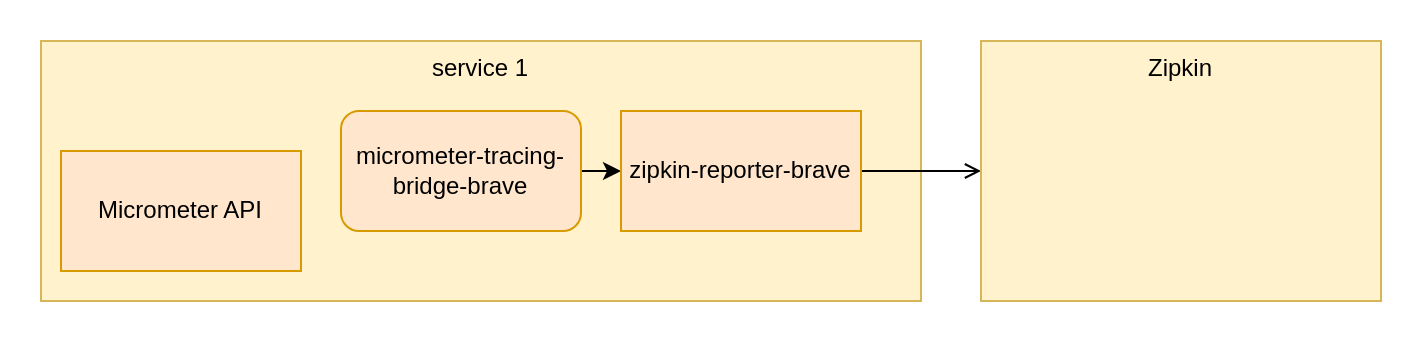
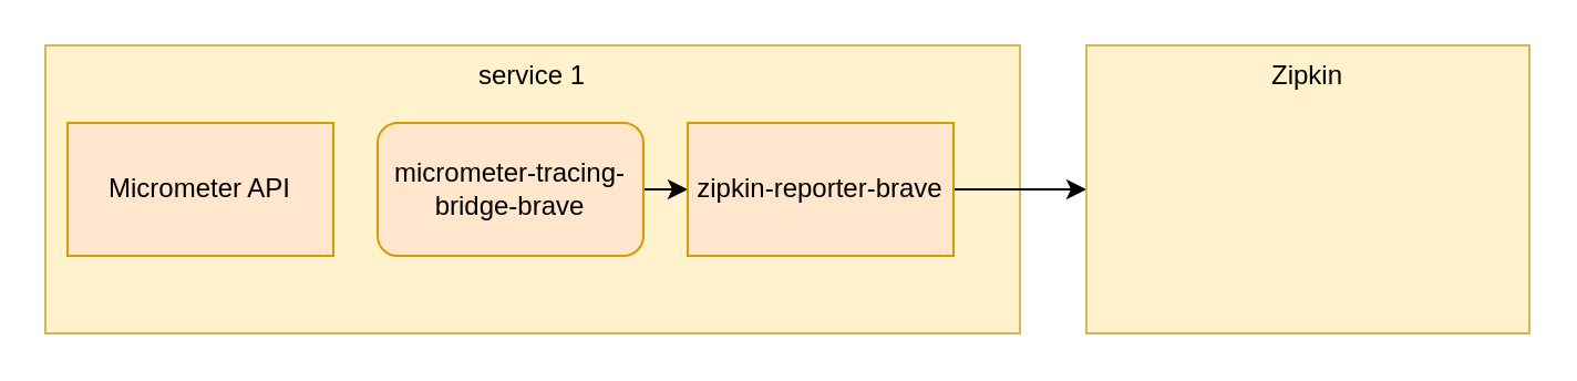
  <mxCell id="0" />
  <mxCell id="1" parent="0" />
  <mxCell id="2" value="service 1" style="rounded=0;whiteSpace=wrap;html=1;horizontal=1;verticalAlign=top;fillColor=#fff2cc;strokeColor=#d6b656;" vertex="1" parent="1"><mxGeometry x="20" y="20" width="440" height="130" as="geometry" /></mxCell>
- <mxCell id="3" value="Micrometer API" style="rounded=0;whiteSpace=wrap;html=1;fillColor=#ffe6cc;strokeColor=#d79b00;" vertex="1" parent="1"><mxGeometry x="30" y="75" width="120" height="60" as="geometry" /></mxCell>
+ <mxCell id="3" value="Micrometer API" style="rounded=0;whiteSpace=wrap;html=1;fillColor=#ffe6cc;strokeColor=#d79b00;" vertex="1" parent="1"><mxGeometry x="30" y="55" width="120" height="60" as="geometry" /></mxCell>
  <mxCell id="4" style="edgeStyle=orthogonalEdgeStyle;rounded=0;orthogonalLoop=1;jettySize=auto;html=1;exitX=1;exitY=0.5;exitDx=0;exitDy=0;entryX=0;entryY=0.5;entryDx=0;entryDy=0;" edge="1" parent="1" source="5" target="7"><mxGeometry relative="1" as="geometry" /></mxCell>
  <mxCell id="5" value="micrometer-tracing-bridge-brave" style="whiteSpace=wrap;html=1;fillColor=#ffe6cc;strokeColor=#d79b00;rounded=1;" vertex="1" parent="1"><mxGeometry x="170" y="55" width="120" height="60" as="geometry" /></mxCell>
- <mxCell id="6" style="edgeStyle=orthogonalEdgeStyle;rounded=0;orthogonalLoop=1;jettySize=auto;html=1;exitX=1;exitY=0.5;exitDx=0;exitDy=0;entryX=0;entryY=0.5;entryDx=0;entryDy=0;endArrow=open;" edge="1" parent="1" source="7" target="8"><mxGeometry relative="1" as="geometry" /></mxCell>
+ <mxCell id="6" style="edgeStyle=orthogonalEdgeStyle;rounded=0;orthogonalLoop=1;jettySize=auto;html=1;exitX=1;exitY=0.5;exitDx=0;exitDy=0;entryX=0;entryY=0.5;entryDx=0;entryDy=0;" edge="1" parent="1" source="7" target="8"><mxGeometry relative="1" as="geometry" /></mxCell>
  <mxCell id="7" value="zipkin-reporter-brave" style="rounded=0;whiteSpace=wrap;html=1;fillColor=#ffe6cc;strokeColor=#d79b00;" vertex="1" parent="1"><mxGeometry x="310" y="55" width="120" height="60" as="geometry" /></mxCell>
  <mxCell id="8" value="Zipkin" style="rounded=0;whiteSpace=wrap;html=1;horizontal=1;verticalAlign=top;fillColor=#fff2cc;strokeColor=#d6b656;" vertex="1" parent="1"><mxGeometry x="490" y="20" width="200" height="130" as="geometry" /></mxCell>
